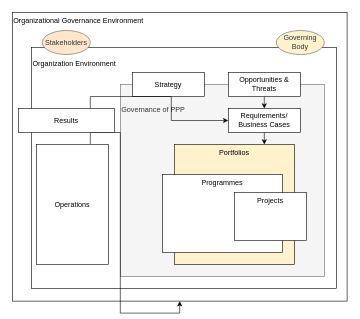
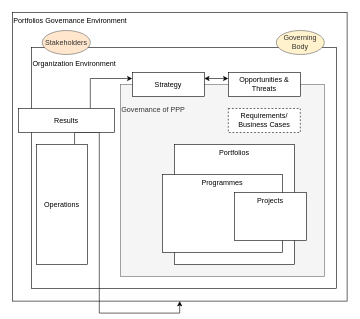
  <mxCell id="0" />
  <mxCell id="1" parent="0" />
- <mxCell id="2" value="Organizational Governance Environment" style="rounded=0;whiteSpace=wrap;html=1;verticalAlign=top;align=left;" vertex="1" parent="1"><mxGeometry x="20" y="20" width="558" height="481" as="geometry" /></mxCell>
+ <mxCell id="2" value="Portfolios Governance Environment" style="rounded=0;whiteSpace=wrap;html=1;verticalAlign=top;align=left;" vertex="1" parent="1"><mxGeometry x="20" y="20" width="558" height="481" as="geometry" /></mxCell>
  <mxCell id="3" value="&lt;br&gt;Organization Environment" style="rounded=0;whiteSpace=wrap;html=1;verticalAlign=top;align=left;" vertex="1" parent="1"><mxGeometry x="52" y="78" width="508" height="402" as="geometry" /></mxCell>
  <mxCell id="4" value="&lt;br&gt;&lt;br&gt;Governance of PPP" style="rounded=0;whiteSpace=wrap;html=1;verticalAlign=top;align=left;fillColor=#f5f5f5;fontColor=#333333;strokeColor=#666666;" vertex="1" parent="1"><mxGeometry x="200" y="140" width="340" height="320" as="geometry" /></mxCell>
- <mxCell id="5" value="Portfolios" style="rounded=0;whiteSpace=wrap;html=1;verticalAlign=top;align=center;fillColor=#fff2cc;" vertex="1" parent="1"><mxGeometry x="290" y="240" width="200" height="200" as="geometry" /></mxCell>
+ <mxCell id="5" value="Portfolios" style="rounded=0;whiteSpace=wrap;html=1;verticalAlign=top;align=center;" vertex="1" parent="1"><mxGeometry x="290" y="240" width="200" height="200" as="geometry" /></mxCell>
  <mxCell id="6" value="Programmes" style="rounded=0;whiteSpace=wrap;html=1;verticalAlign=top;align=center;" vertex="1" parent="1"><mxGeometry x="270" y="290" width="200" height="130" as="geometry" /></mxCell>
  <mxCell id="7" value="Projects" style="rounded=0;whiteSpace=wrap;html=1;verticalAlign=top;" vertex="1" parent="1"><mxGeometry x="390" y="320" width="120" height="80" as="geometry" /></mxCell>
- <mxCell id="8" style="edgeStyle=orthogonalEdgeStyle;rounded=0;orthogonalLoop=1;jettySize=auto;html=1;exitX=0.5;exitY=1;exitDx=0;exitDy=0;entryX=0.75;entryY=0;entryDx=0;entryDy=0;startArrow=none;startFill=0;" edge="1" parent="1" source="9" target="5"><mxGeometry relative="1" as="geometry" /></mxCell>
- <mxCell id="9" value="Requirements/ Business Cases" style="rounded=0;whiteSpace=wrap;html=1;verticalAlign=middle;" vertex="1" parent="1"><mxGeometry x="380" y="180" width="120" height="40" as="geometry" /></mxCell>
- <mxCell id="10" style="edgeStyle=orthogonalEdgeStyle;rounded=0;orthogonalLoop=1;jettySize=auto;html=1;exitX=0.5;exitY=1;exitDx=0;exitDy=0;entryX=0.5;entryY=0;entryDx=0;entryDy=0;startArrow=none;startFill=0;" edge="1" parent="1" source="11" target="9"><mxGeometry relative="1" as="geometry" /></mxCell>
+ <mxCell id="9" value="Requirements/ Business Cases" style="rounded=0;whiteSpace=wrap;html=1;verticalAlign=middle;dashed=1;" vertex="1" parent="1"><mxGeometry x="380" y="180" width="120" height="40" as="geometry" /></mxCell>
  <mxCell id="11" value="Opportunities &amp;amp; Threats" style="rounded=0;whiteSpace=wrap;html=1;verticalAlign=middle;" vertex="1" parent="1"><mxGeometry x="380" y="120" width="120" height="40" as="geometry" /></mxCell>
+ <mxCell id="12" style="edgeStyle=orthogonalEdgeStyle;rounded=0;orthogonalLoop=1;jettySize=auto;html=1;exitX=1;exitY=0.25;exitDx=0;exitDy=0;entryX=0;entryY=0.25;entryDx=0;entryDy=0;startArrow=classic;startFill=1;" edge="1" parent="1" source="13" target="11"><mxGeometry relative="1" as="geometry" /></mxCell>
  <mxCell id="13" value="Strategy" style="rounded=0;whiteSpace=wrap;html=1;verticalAlign=middle;" vertex="1" parent="1"><mxGeometry x="220" y="120" width="120" height="40" as="geometry" /></mxCell>
  <mxCell id="14" style="edgeStyle=orthogonalEdgeStyle;rounded=0;orthogonalLoop=1;jettySize=auto;html=1;exitX=0.75;exitY=0;exitDx=0;exitDy=0;" edge="1" parent="1" source="15" target="2"><mxGeometry relative="1" as="geometry" /></mxCell>
- <mxCell id="15" value="Operations" style="rounded=0;whiteSpace=wrap;html=1;verticalAlign=middle;" vertex="1" parent="1"><mxGeometry x="60" y="240" width="120" height="200" as="geometry" /></mxCell>
- <mxCell id="16" style="edgeStyle=orthogonalEdgeStyle;rounded=0;orthogonalLoop=1;jettySize=auto;html=1;exitX=0.75;exitY=0;exitDx=0;exitDy=0;" edge="1" parent="1" source="17" target="9"><mxGeometry relative="1" as="geometry" /></mxCell>
+ <mxCell id="15" value="Operations" style="rounded=0;whiteSpace=wrap;html=1;verticalAlign=middle;" vertex="1" parent="1"><mxGeometry x="60" y="240" width="85" height="200" as="geometry" /></mxCell>
+ <mxCell id="16" style="edgeStyle=orthogonalEdgeStyle;rounded=0;orthogonalLoop=1;jettySize=auto;html=1;exitX=0.75;exitY=0;exitDx=0;exitDy=0;entryX=0;entryY=0.25;entryDx=0;entryDy=0;" edge="1" parent="1" source="17" target="13"><mxGeometry relative="1" as="geometry" /></mxCell>
  <mxCell id="17" value="Results" style="rounded=0;whiteSpace=wrap;html=1;verticalAlign=middle;" vertex="1" parent="1"><mxGeometry x="30" y="180" width="160" height="40" as="geometry" /></mxCell>
  <mxCell id="18" value="Governing Body" style="ellipse;whiteSpace=wrap;html=1;fillColor=#fff2cc;fontColor=#333333;strokeColor=#666666;" vertex="1" parent="1"><mxGeometry x="460" y="50" width="80" height="40" as="geometry" /></mxCell>
  <mxCell id="19" value="Stakeholders" style="ellipse;whiteSpace=wrap;html=1;fillColor=#ffe6cc;fontColor=#333333;strokeColor=#666666;" vertex="1" parent="1"><mxGeometry x="70" y="50" width="80" height="40" as="geometry" /></mxCell>
